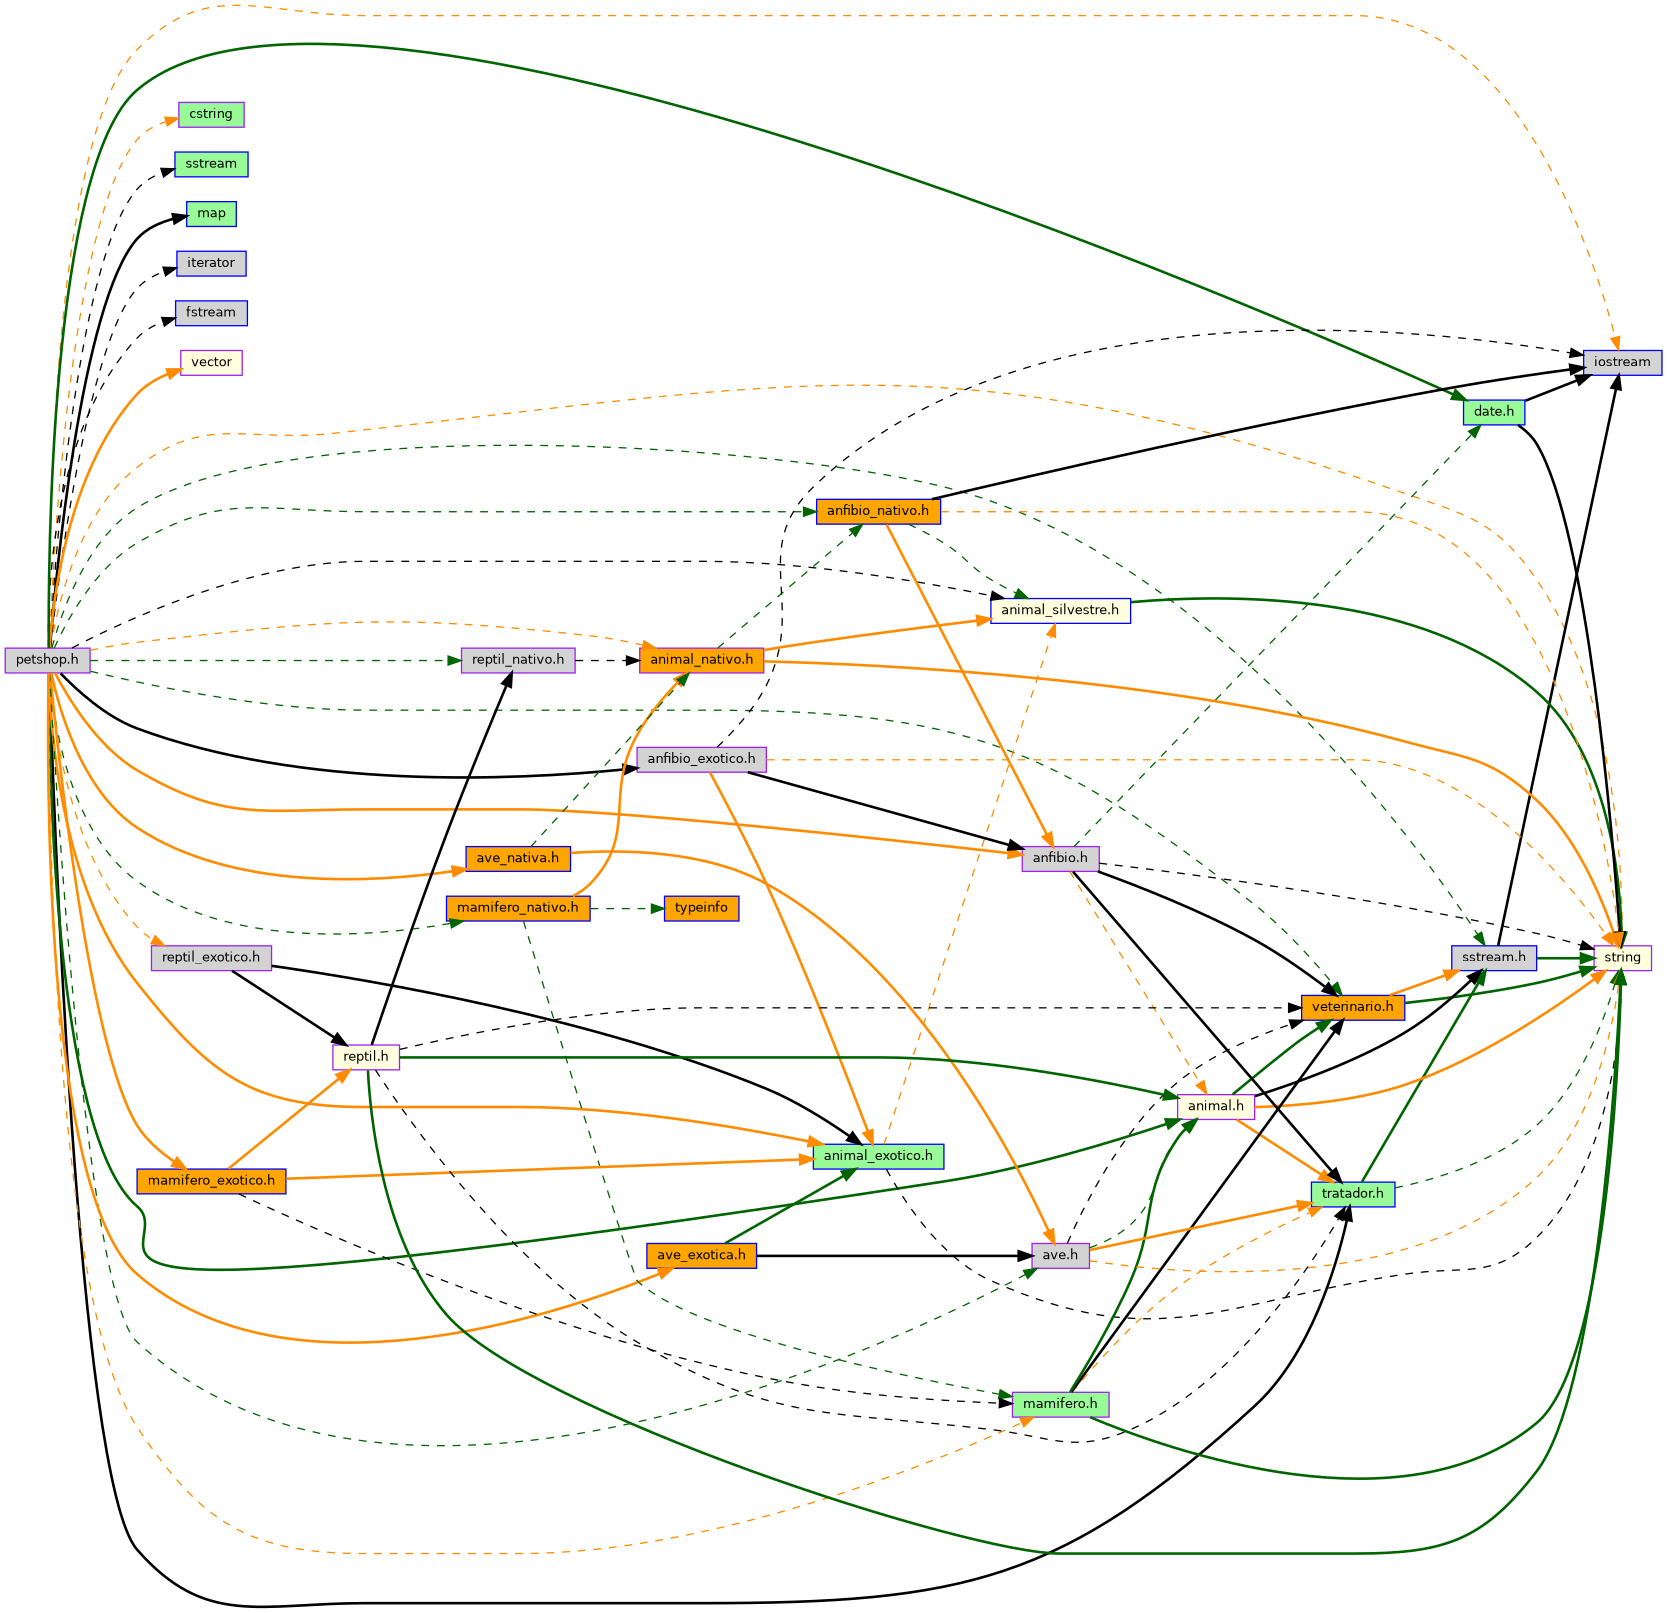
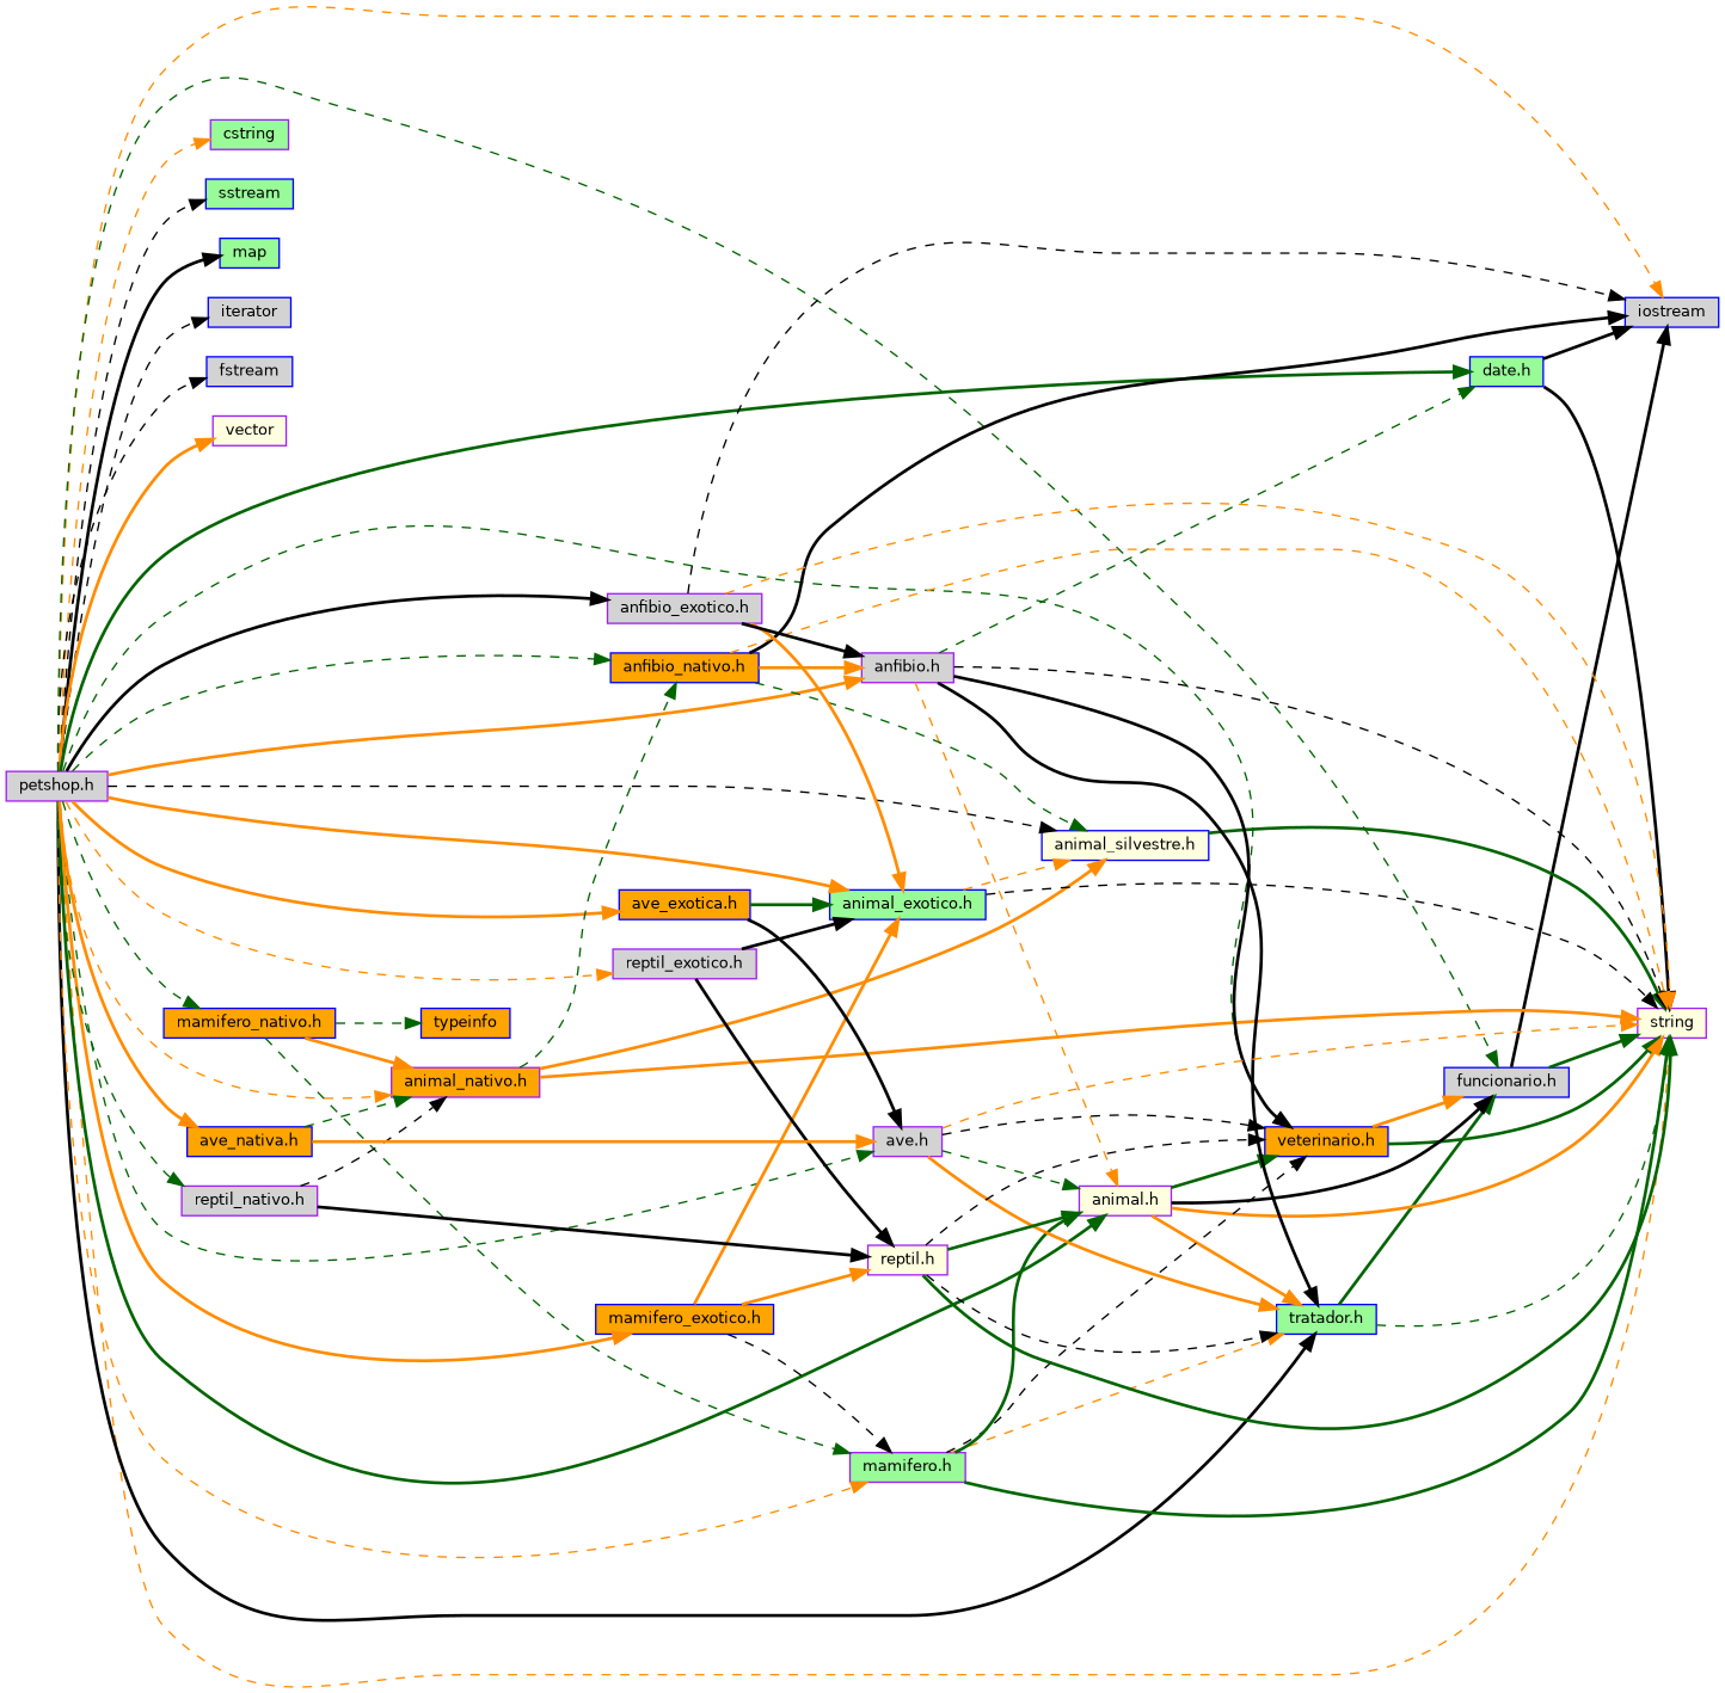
  digraph {
    rankdir=LR
    node [color=blue fillcolor=lightgrey fontname=Helvetica fontsize=10 shape=record style=filled]
    edge [color=darkorange fontname=Helvetica fontsize=10 labelfontname=Helvetica labelfontsize=10 style=bold]
    n1 [color=purple fontcolor=black height=0.2 label="petshop.h" width=0.4]
    n2 [height=0.2 label=iostream width=0.4]
    n3 [color=purple fillcolor=lightyellow height=0.2 label=string width=0.4]
    n4 [color=purple fillcolor=palegreen height=0.2 label=cstring width=0.4]
    n5 [fillcolor=palegreen height=0.2 label=sstream width=0.4]
    n6 [fillcolor=palegreen height=0.2 label=map width=0.4]
    n7 [height=0.2 label=iterator width=0.4]
    n8 [height=0.2 label=fstream width=0.4]
    n9 [color=purple fillcolor=lightyellow height=0.2 label=vector width=0.4]
-   n10 [height=0.2 label="sstream.h" width=0.4]
+   n10 [height=0.2 label="funcionario.h" width=0.4]
    n11 [fillcolor=palegreen height=0.2 label="tratador.h" width=0.4]
    n12 [fillcolor=orange height=0.2 label="veterinario.h" width=0.4]
    n13 [color=purple fillcolor=lightyellow height=0.2 label="animal.h" width=0.4]
    n14 [fillcolor=lightyellow height=0.2 label="animal_silvestre.h" width=0.4]
    n15 [color=purple fillcolor=orange height=0.2 label="animal_nativo.h" width=0.4]
    n16 [fillcolor=palegreen height=0.2 label="animal_exotico.h" width=0.4]
    n17 [color=purple height=0.2 label="anfibio.h" width=0.4]
    n18 [fillcolor=palegreen height=0.2 label="date.h" width=0.4]
    n19 [fillcolor=orange height=0.2 label="anfibio_nativo.h" width=0.4]
    n20 [color=purple height=0.2 label="anfibio_exotico.h" width=0.4]
    n21 [color=purple fillcolor=palegreen height=0.2 label="mamifero.h" width=0.4]
    n22 [fillcolor=orange height=0.2 label="mamifero_nativo.h" width=0.4]
    n23 [fillcolor=orange height=0.2 label="mamifero_exotico.h" width=0.4]
    n24 [color=purple height=0.2 label="reptil_nativo.h" width=0.4]
    n25 [color=purple height=0.2 label="reptil_exotico.h" width=0.4]
    n26 [color=purple height=0.2 label="ave.h" width=0.4]
    n27 [fillcolor=orange height=0.2 label="ave_exotica.h" width=0.4]
    n28 [fillcolor=orange height=0.2 label="ave_nativa.h" width=0.4]
    n29 [fillcolor=orange height=0.2 label=typeinfo width=0.4]
    n30 [color=purple fillcolor=lightyellow height=0.2 label="reptil.h" width=0.4]
    n1 -> n2 [style=dashed]
    n1 -> n3 [style=dashed]
    n1 -> n4 [style=dashed]
    n1 -> n5 [color=black style=dashed]
    n1 -> n6 [color=black]
    n1 -> n7 [color=black style=dashed]
    n1 -> n8 [color=black style=dashed]
    n1 -> n9
    n1 -> n10 [color=darkgreen style=dashed]
    n1 -> n11 [color=black]
    n1 -> n12 [color=darkgreen style=dashed]
    n1 -> n13 [color=darkgreen]
    n1 -> n14 [color=black style=dashed]
    n1 -> n15 [style=dashed]
    n1 -> n16
    n1 -> n17
    n1 -> n18 [color=darkgreen]
    n1 -> n19 [color=darkgreen style=dashed]
    n1 -> n20 [color=black]
    n1 -> n21 [style=dashed]
    n1 -> n22 [color=darkgreen style=dashed]
    n1 -> n23
    n1 -> n24 [color=darkgreen style=dashed]
    n1 -> n25 [style=dashed]
    n1 -> n26 [color=darkgreen style=dashed]
    n1 -> n27
    n1 -> n28
    n10 -> n2 [color=black]
    n10 -> n3 [color=darkgreen]
    n11 -> n3 [color=darkgreen style=dashed]
    n11 -> n10 [color=darkgreen]
    n12 -> n3 [color=darkgreen]
    n12 -> n10
    n13 -> n3
    n13 -> n10 [color=black]
    n13 -> n11
    n13 -> n12 [color=darkgreen]
    n14 -> n3 [color=darkgreen]
    n15 -> n3
    n15 -> n14
    n15 -> n19 [color=darkgreen style=dashed]
    n16 -> n3 [color=black style=dashed]
    n16 -> n14 [style=dashed]
    n17 -> n3 [color=black style=dashed]
    n17 -> n11 [color=black]
    n17 -> n12 [color=black]
    n17 -> n13 [style=dashed]
    n17 -> n18 [color=darkgreen style=dashed]
    n18 -> n2 [color=black]
    n18 -> n3 [color=black]
    n19 -> n2 [color=black]
    n19 -> n3 [style=dashed]
    n19 -> n14 [color=darkgreen style=dashed]
    n19 -> n17
    n20 -> n2 [color=black style=dashed]
    n20 -> n3 [style=dashed]
    n20 -> n16
    n20 -> n17 [color=black]
    n21 -> n3 [color=darkgreen]
    n21 -> n11 [style=dashed]
-   n21 -> n12 [color=black]
+   n21 -> n12 [color=black style=dashed]
    n21 -> n13 [color=darkgreen]
    n22 -> n15
    n22 -> n21 [color=darkgreen style=dashed]
    n22 -> n29 [color=darkgreen style=dashed]
    n23 -> n16
    n23 -> n21 [color=black style=dashed]
    n23 -> n30
    n24 -> n15 [color=black style=dashed]
-   n30 -> n24 [color=black]
+   n24 -> n30 [color=black]
    n25 -> n16 [color=black]
    n25 -> n30 [color=black]
    n26 -> n3 [style=dashed]
    n26 -> n11
    n26 -> n12 [color=black style=dashed]
    n26 -> n13 [color=darkgreen style=dashed]
    n27 -> n16 [color=darkgreen]
    n27 -> n26 [color=black]
    n28 -> n15 [color=darkgreen style=dashed]
    n28 -> n26
    n30 -> n3 [color=darkgreen]
    n30 -> n11 [color=black style=dashed]
    n30 -> n12 [color=black style=dashed]
    n30 -> n13 [color=darkgreen]
  }
